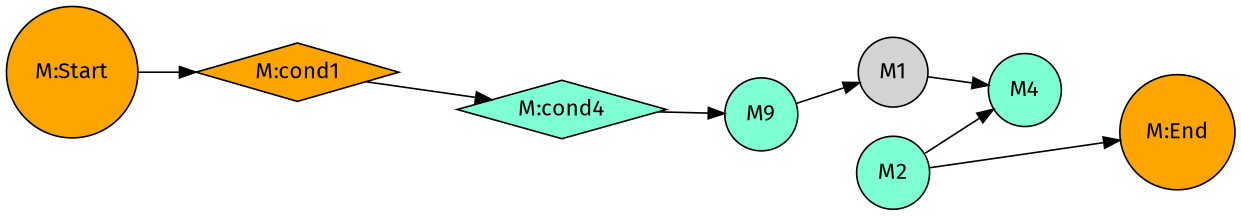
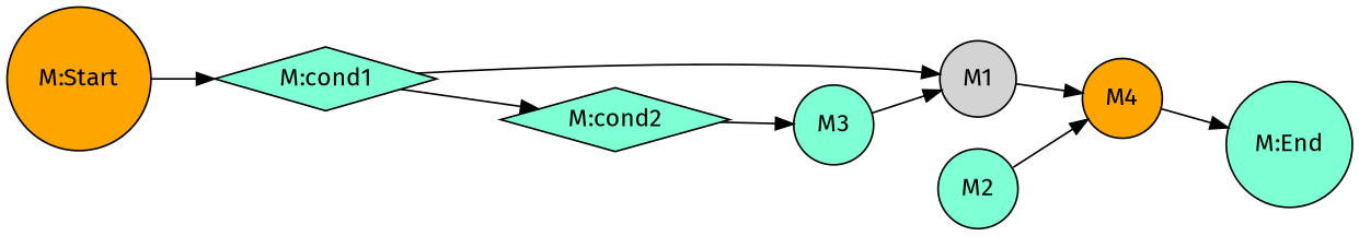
  strict digraph {
    fontname="Fira Sans"
    rankdir=LR
    node [fillcolor=aquamarine fontname="Fira Sans" shape=circle style=filled type=FunctionCall]
    edge [fontname="Fira Sans" type=control]
    n1 [fillcolor=orange label="M:Start" type=EntryPoint]
-   n2 [fillcolor=orange label="M:cond1" shape=diamond type=Condition]
+   n2 [label="M:cond1" shape=diamond type=Condition]
    n3 [fillcolor=lightgrey label=M1]
-   n4 [label="M:cond4" shape=diamond type=Condition]
-   n5 [fillcolor=orange label="M:End" type=ExitPoint]
-   n6 [label=M4]
-   n7 [label=M9]
+   n4 [label="M:cond2" shape=diamond type=Condition]
+   n5 [label="M:End" type=ExitPoint]
+   n6 [fillcolor=orange label=M4]
+   n7 [label=M3]
    n8 [label=M2]
    n1 -> n2
+   n2 -> n3
    n2 -> n4
    n3 -> n6
    n4 -> n7
-   n8 -> n5
+   n6 -> n5
    n7 -> n3
    n8 -> n6
  }
